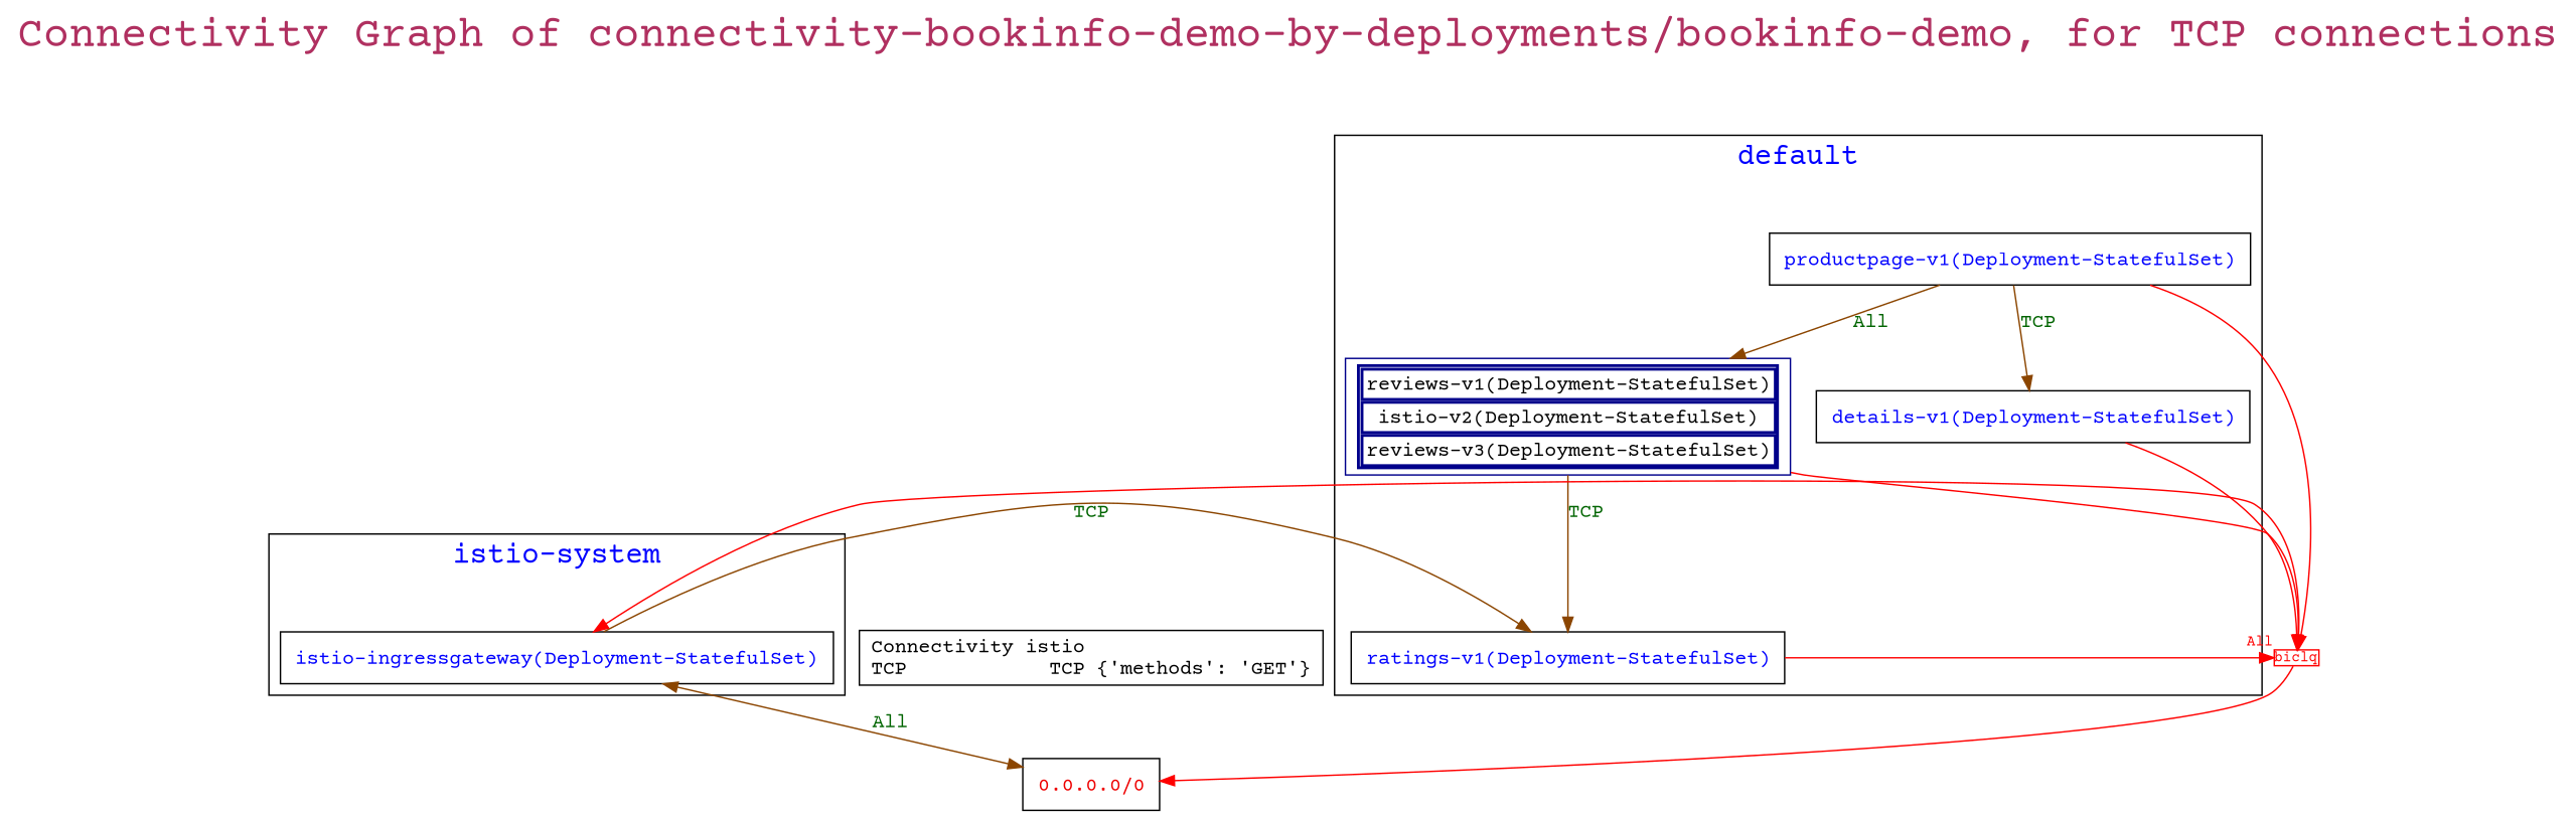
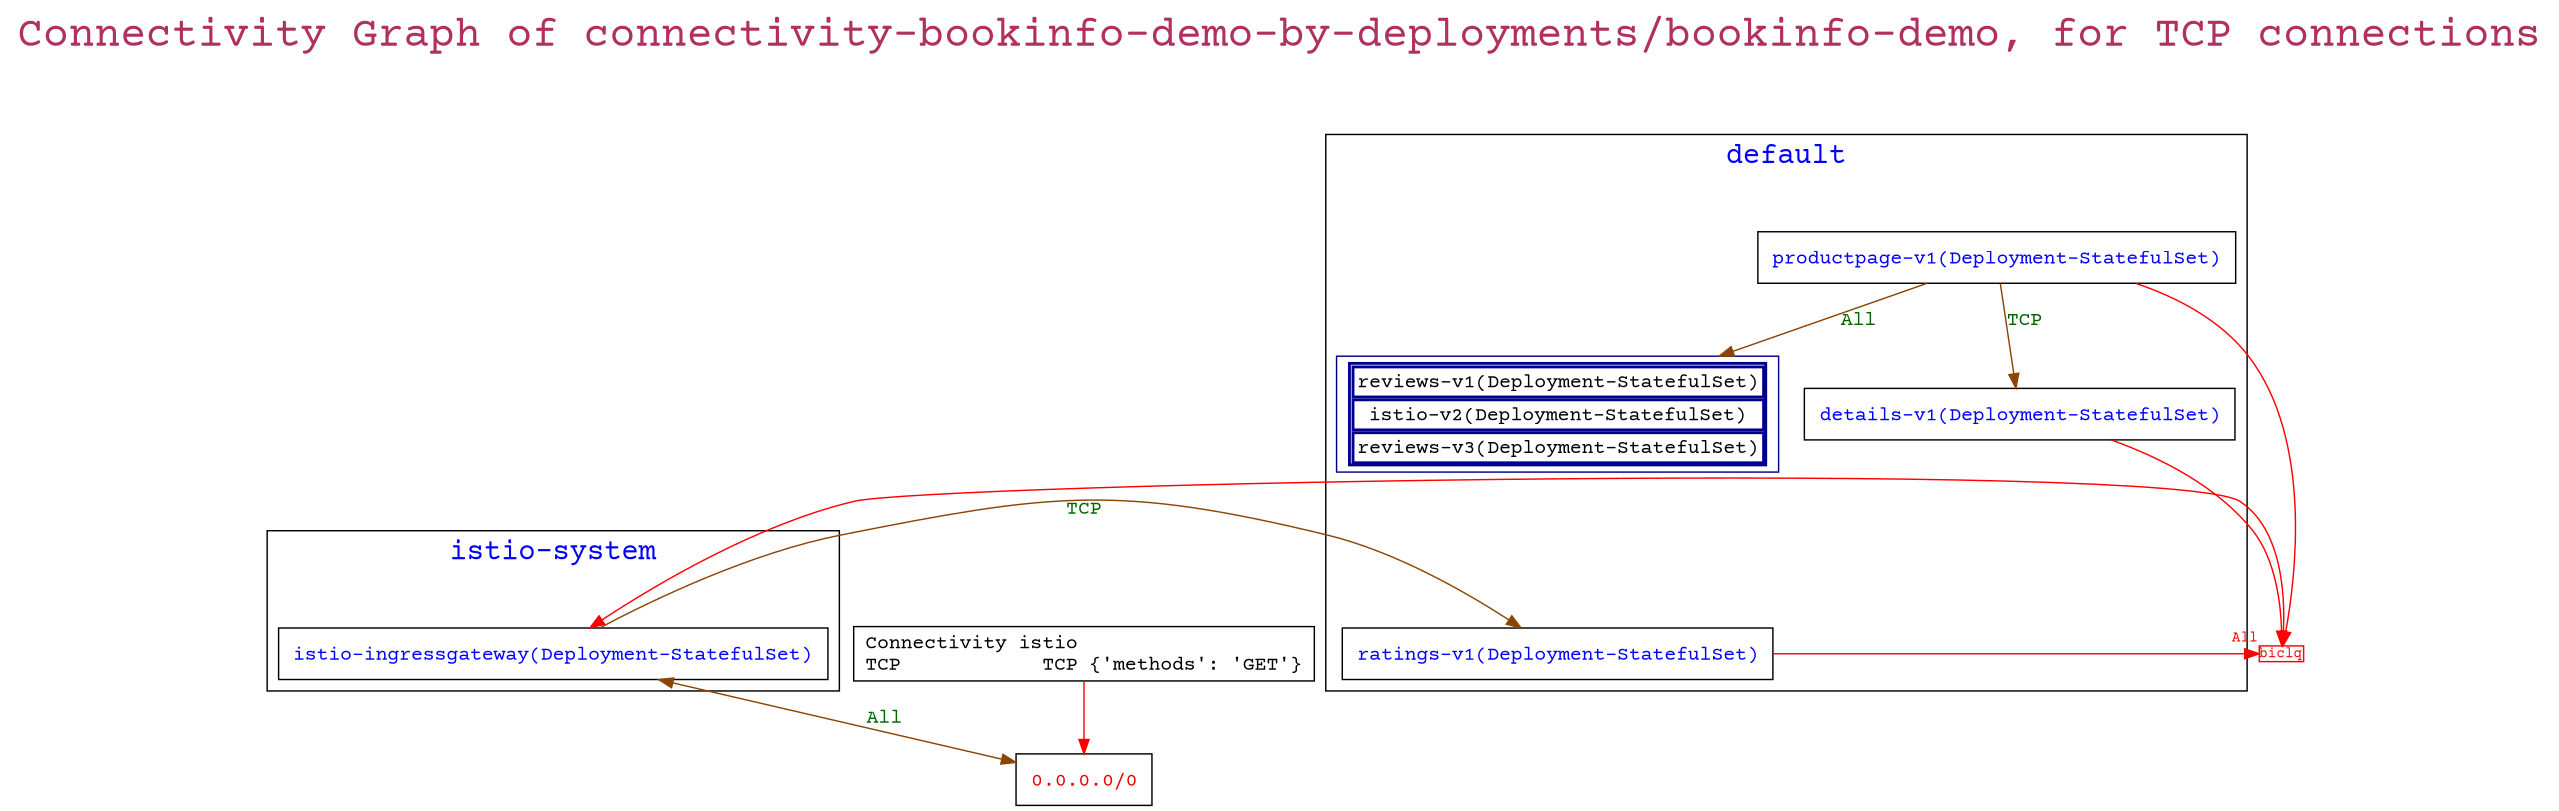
  digraph {
    fontcolor=maroon
    fontname="Courier Prime"
    fontsize=30
    label="Connectivity Graph of connectivity-bookinfo-demo-by-deployments/bookinfo-demo, for TCP connections"
    labelloc=t
    node [fontcolor=blue fontname="Courier Prime" shape=box]
    edge [arrowhead=normal arrowtail=none color=red dir=both fontcolor=darkgreen fontname="Courier Prime"]
    n1 [label=<<table border="0" cellspacing="0"><tr><td>details-v1(Deployment-StatefulSet)</td></tr></table>>]
    n2 [label=<<table border="0" cellspacing="0"><tr><td>productpage-v1(Deployment-StatefulSet)</td></tr></table>>]
    n3 [label=<<table border="0" cellspacing="0"><tr><td>ratings-v1(Deployment-StatefulSet)</td></tr></table>>]
    n4 [color=blue4 label=<<table border="2" cellspacing="0"><tr><td>reviews-v1(Deployment-StatefulSet)</td></tr><tr><td>istio-v2(Deployment-StatefulSet)</td></tr><tr><td>reviews-v3(Deployment-StatefulSet)</td></tr></table>> fontcolor=""]
    n5 [label=<<table border="0" cellspacing="0"><tr><td>istio-ingressgateway(Deployment-StatefulSet)</td></tr></table>>]
    n6 [color=red fontcolor=red fontsize=10 height=0.1 label=biclq margin=0 width=0.3 xlabel=All]
    n7 [fontcolor=red2 label=<<table border="0" cellspacing="0"><tr><td>0.0.0.0/0</td></tr></table>>]
    n8 [label="Connectivity istio\lTCP            TCP {'methods': 'GET'}\l" fontcolor=""]
    subgraph cluster_1 {
      fontcolor=blue
      fontsize=20
      label=default
      n1
      n2
      n3
      n4
    }
    subgraph cluster_2 {
      fontcolor=blue
      fontsize=20
      label="istio-system"
      n5
    }
    n1 -> n6
    n2 -> n1 [color=darkorange4 label=TCP]
    n2 -> n4 [color=darkorange4 label=All]
    n2 -> n6
    n3 -> n6
-   n4 -> n3 [color=darkorange4 label=TCP]
-   n4 -> n6
    n5 -> n3 [color=darkorange4 label=TCP]
    n5 -> n7 [arrowtail=normal color=darkorange4 label=All]
    n6 -> n5
-   n6 -> n7
+   n8 -> n7
  }
